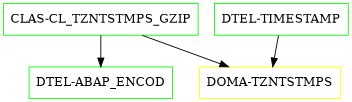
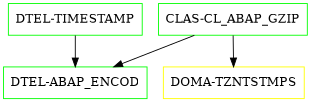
  digraph {
    node [color=green shape=box]
-   "CLAS-CL_ABAP_GZIP" [label="CLAS-CL_TZNTSTMPS_GZIP"]
+   "CLAS-CL_ABAP_GZIP"
    "DTEL-ABAP_ENCOD"
    "DOMA-TZNTSTMPS" [color=yellow]
    "DTEL-TIMESTAMP"
    "CLAS-CL_ABAP_GZIP" -> "DTEL-ABAP_ENCOD"
    "CLAS-CL_ABAP_GZIP" -> "DOMA-TZNTSTMPS"
-   "DTEL-TIMESTAMP" -> "DOMA-TZNTSTMPS"
+   "DTEL-TIMESTAMP" -> "DTEL-ABAP_ENCOD"
  }
